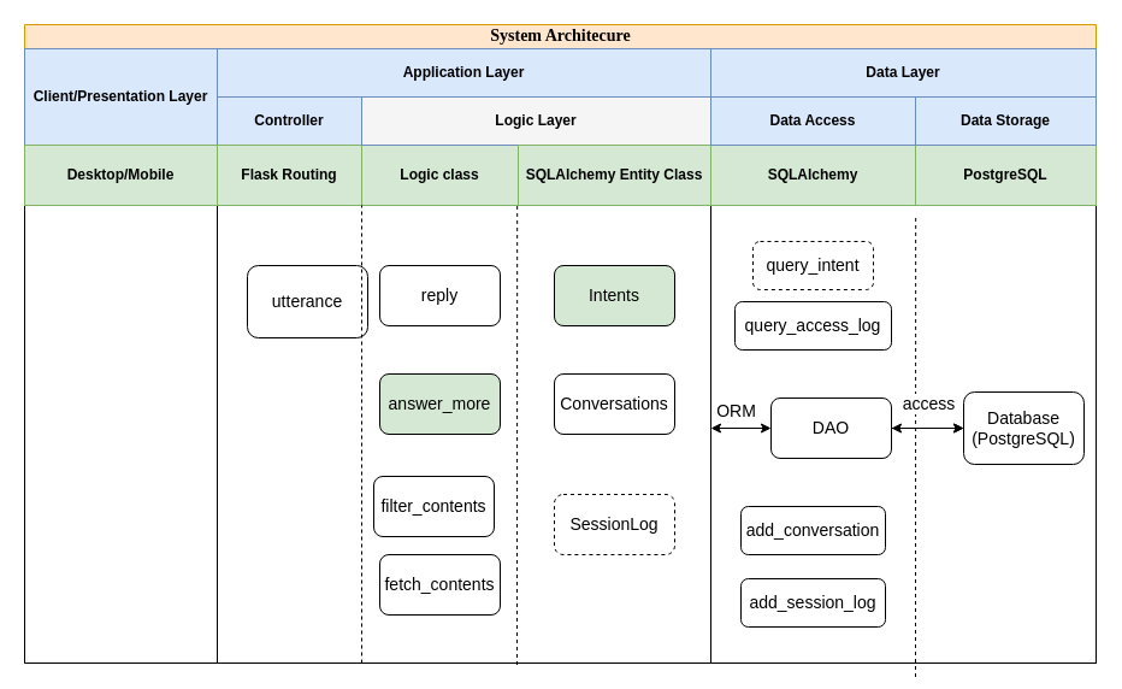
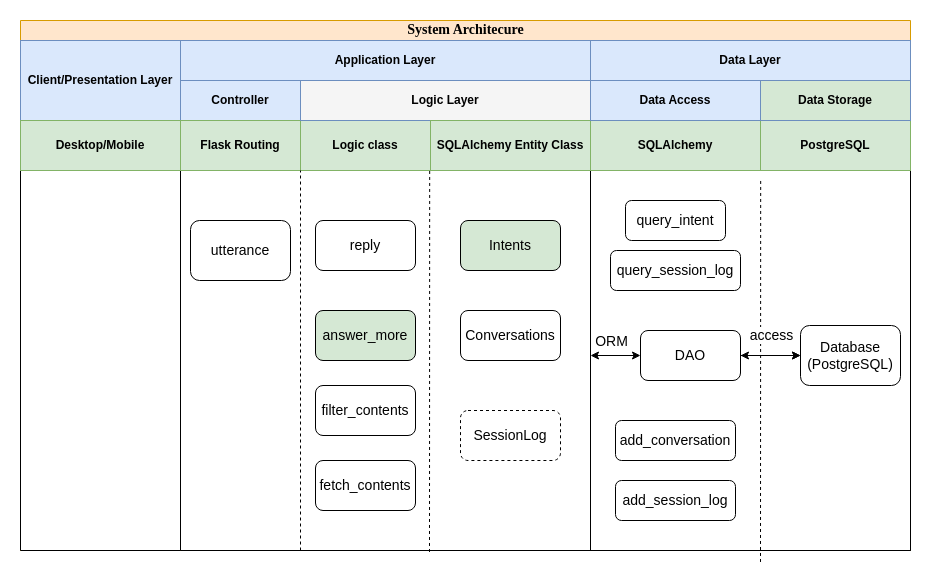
  <mxCell id="0" />
  <mxCell id="1" parent="0" />
  <mxCell id="2" value="&lt;font style=&quot;font-size: 14px&quot;&gt;System Architecure&lt;/font&gt;" style="swimlane;html=1;childLayout=stackLayout;startSize=20;rounded=0;shadow=0;labelBackgroundColor=none;strokeWidth=1;fontFamily=Verdana;fontSize=8;align=center;fillColor=#ffe6cc;strokeColor=#d79b00;" parent="1" vertex="1"><mxGeometry x="20" y="20" width="890" height="530" as="geometry" /></mxCell>
  <mxCell id="3" value="Lane 1" style="swimlane;html=1;startSize=130;" parent="2" vertex="1"><mxGeometry y="20" width="160" height="510" as="geometry" /></mxCell>
  <mxCell id="4" value="Client/Presentation Layer" style="rounded=0;whiteSpace=wrap;html=1;fillColor=#dae8fc;strokeColor=#6c8ebf;fontStyle=1" vertex="1" parent="3"><mxGeometry width="160" height="80" as="geometry" /></mxCell>
  <mxCell id="5" value="Desktop/Mobile" style="rounded=0;whiteSpace=wrap;html=1;fillColor=#d5e8d4;strokeColor=#82b366;fontStyle=1" vertex="1" parent="3"><mxGeometry y="80" width="160" height="50" as="geometry" /></mxCell>
  <mxCell id="6" value="Lane 2" style="swimlane;html=1;startSize=130;" parent="2" vertex="1"><mxGeometry x="160" y="20" width="730" height="510" as="geometry" /></mxCell>
  <mxCell id="7" value="Controller" style="rounded=0;whiteSpace=wrap;html=1;fillColor=#dae8fc;strokeColor=#6c8ebf;fontStyle=1" vertex="1" parent="6"><mxGeometry y="40" width="120" height="40" as="geometry" /></mxCell>
  <mxCell id="8" value="Flask Routing" style="rounded=0;whiteSpace=wrap;html=1;fillColor=#d5e8d4;strokeColor=#82b366;fontStyle=1" vertex="1" parent="6"><mxGeometry y="80" width="120" height="50" as="geometry" /></mxCell>
- <mxCell id="9" value="utterance" style="rounded=1;whiteSpace=wrap;html=1;fontSize=14;" vertex="1" parent="6"><mxGeometry x="25" y="180" width="100" height="60" as="geometry" /></mxCell>
+ <mxCell id="9" value="utterance" style="rounded=1;whiteSpace=wrap;html=1;fontSize=14;" vertex="1" parent="6"><mxGeometry x="10" y="180" width="100" height="60" as="geometry" /></mxCell>
  <mxCell id="10" value="fetch_contents" style="rounded=1;whiteSpace=wrap;html=1;fontSize=14;" vertex="1" parent="6"><mxGeometry x="135" y="420" width="100" height="50" as="geometry" /></mxCell>
  <mxCell id="11" value="answer_more" style="rounded=1;whiteSpace=wrap;html=1;fontSize=14;fillColor=#d5e8d4;" vertex="1" parent="6"><mxGeometry x="135" y="270" width="100" height="50" as="geometry" /></mxCell>
  <mxCell id="12" value="reply" style="rounded=1;whiteSpace=wrap;html=1;fontSize=14;" vertex="1" parent="6"><mxGeometry x="135" y="180" width="100" height="50" as="geometry" /></mxCell>
- <mxCell id="13" value="filter_contents" style="rounded=1;whiteSpace=wrap;html=1;fontSize=14;" vertex="1" parent="6"><mxGeometry x="130" y="355" width="100" height="50" as="geometry" /></mxCell>
+ <mxCell id="13" value="filter_contents" style="rounded=1;whiteSpace=wrap;html=1;fontSize=14;" vertex="1" parent="6"><mxGeometry x="135" y="345" width="100" height="50" as="geometry" /></mxCell>
  <mxCell id="14" value="Application Layer" style="rounded=0;whiteSpace=wrap;html=1;fillColor=#dae8fc;strokeColor=#6c8ebf;fontStyle=1" vertex="1" parent="6"><mxGeometry width="410" height="40" as="geometry" /></mxCell>
  <mxCell id="15" value="Logic class" style="rounded=0;whiteSpace=wrap;html=1;fillColor=#d5e8d4;strokeColor=#82b366;fontStyle=1" vertex="1" parent="6"><mxGeometry x="120" y="80" width="130" height="50" as="geometry" /></mxCell>
  <mxCell id="16" value="" style="endArrow=none;dashed=1;html=1;fontSize=14;entryX=0.326;entryY=0.252;entryDx=0;entryDy=0;entryPerimeter=0;" edge="1" parent="6"><mxGeometry width="50" height="50" relative="1" as="geometry"><mxPoint x="249" y="511.48" as="sourcePoint" /><mxPoint x="249.18" y="130.0" as="targetPoint" /></mxGeometry></mxCell>
  <mxCell id="17" value="Logic Layer" style="rounded=0;whiteSpace=wrap;html=1;fillColor=#f5f5f5;strokeColor=#6c8ebf;fontStyle=1;" vertex="1" parent="6"><mxGeometry x="120" y="40" width="290" height="40" as="geometry" /></mxCell>
  <mxCell id="18" style="edgeStyle=orthogonalEdgeStyle;rounded=0;orthogonalLoop=1;jettySize=auto;html=1;exitX=0.5;exitY=1;exitDx=0;exitDy=0;" edge="1" parent="6" source="8" target="8"><mxGeometry relative="1" as="geometry" /></mxCell>
  <mxCell id="19" value="Intents" style="rounded=1;whiteSpace=wrap;html=1;fontSize=14;fillColor=#d5e8d4;" vertex="1" parent="6"><mxGeometry x="280" y="180" width="100" height="50" as="geometry" /></mxCell>
  <mxCell id="20" value="Conversations" style="rounded=1;whiteSpace=wrap;html=1;fontSize=14;" vertex="1" parent="6"><mxGeometry x="280" y="270" width="100" height="50" as="geometry" /></mxCell>
  <mxCell id="21" value="SessionLog" style="rounded=1;whiteSpace=wrap;html=1;fontSize=14;dashed=1;" vertex="1" parent="6"><mxGeometry x="280" y="370" width="100" height="50" as="geometry" /></mxCell>
  <mxCell id="22" value="SQLAlchemy Entity Class" style="rounded=0;whiteSpace=wrap;html=1;fillColor=#d5e8d4;strokeColor=#82b366;fontStyle=1" vertex="1" parent="6"><mxGeometry x="250" y="80" width="160" height="50" as="geometry" /></mxCell>
  <mxCell id="23" value="" style="endArrow=none;dashed=1;html=1;fontSize=14;entryX=0;entryY=1;entryDx=0;entryDy=0;" edge="1" parent="6" target="15"><mxGeometry width="50" height="50" relative="1" as="geometry"><mxPoint x="120" y="510" as="sourcePoint" /><mxPoint x="250" y="290" as="targetPoint" /><Array as="points" /></mxGeometry></mxCell>
  <mxCell id="24" value="Lane 3" style="swimlane;html=1;startSize=130;" parent="6" vertex="1"><mxGeometry x="410" width="320" height="510" as="geometry" /></mxCell>
- <mxCell id="25" value="query_intent" style="rounded=1;whiteSpace=wrap;html=1;fontSize=14;dashed=1;" vertex="1" parent="24"><mxGeometry x="35" y="160" width="100" height="40" as="geometry" /></mxCell>
- <mxCell id="26" value="query_access_log" style="rounded=1;whiteSpace=wrap;html=1;fontSize=14;" vertex="1" parent="24"><mxGeometry x="20" y="210" width="130" height="40" as="geometry" /></mxCell>
+ <mxCell id="25" value="query_intent" style="rounded=1;whiteSpace=wrap;html=1;fontSize=14;" vertex="1" parent="24"><mxGeometry x="35" y="160" width="100" height="40" as="geometry" /></mxCell>
+ <mxCell id="26" value="query_session_log" style="rounded=1;whiteSpace=wrap;html=1;fontSize=14;" vertex="1" parent="24"><mxGeometry x="20" y="210" width="130" height="40" as="geometry" /></mxCell>
  <mxCell id="27" value="add_conversation" style="rounded=1;whiteSpace=wrap;html=1;fontSize=14;" vertex="1" parent="24"><mxGeometry x="25" y="380" width="120" height="40" as="geometry" /></mxCell>
  <mxCell id="28" value="add_session_log" style="rounded=1;whiteSpace=wrap;html=1;fontSize=14;" vertex="1" parent="24"><mxGeometry x="25" y="440" width="120" height="40" as="geometry" /></mxCell>
  <mxCell id="29" value="DAO" style="rounded=1;whiteSpace=wrap;html=1;fontSize=14;" vertex="1" parent="24"><mxGeometry x="50" y="290" width="100" height="50" as="geometry" /></mxCell>
  <mxCell id="30" value="SQLAlchemy" style="rounded=0;whiteSpace=wrap;html=1;fillColor=#d5e8d4;strokeColor=#82b366;fontStyle=1" vertex="1" parent="24"><mxGeometry y="80" width="170" height="50" as="geometry" /></mxCell>
  <mxCell id="31" value="Data Access" style="rounded=0;whiteSpace=wrap;html=1;fillColor=#dae8fc;strokeColor=#6c8ebf;fontStyle=1" vertex="1" parent="24"><mxGeometry y="40" width="170" height="40" as="geometry" /></mxCell>
  <mxCell id="32" value="" style="endArrow=none;dashed=1;html=1;fontSize=14;entryX=0.326;entryY=0.252;entryDx=0;entryDy=0;entryPerimeter=0;" edge="1" parent="24"><mxGeometry width="50" height="50" relative="1" as="geometry"><mxPoint x="170" y="521.48" as="sourcePoint" /><mxPoint x="170.18" y="140" as="targetPoint" /></mxGeometry></mxCell>
  <mxCell id="33" value="access" style="edgeLabel;html=1;align=center;verticalAlign=middle;resizable=0;points=[];fontSize=14;" vertex="1" connectable="0" parent="32"><mxGeometry x="0.16" y="3" relative="1" as="geometry"><mxPoint x="12.9" y="-5.48" as="offset" /></mxGeometry></mxCell>
  <mxCell id="34" value="" style="edgeStyle=orthogonalEdgeStyle;rounded=0;orthogonalLoop=1;jettySize=auto;html=1;fontSize=14;" edge="1" parent="24" source="29" target="41"><mxGeometry relative="1" as="geometry" /></mxCell>
  <mxCell id="35" value="PostgreSQL" style="rounded=0;whiteSpace=wrap;html=1;fillColor=#d5e8d4;strokeColor=#82b366;fontStyle=1" vertex="1" parent="24"><mxGeometry x="170" y="80" width="150" height="50" as="geometry" /></mxCell>
  <mxCell id="36" value="Data Layer" style="rounded=0;whiteSpace=wrap;html=1;fillColor=#dae8fc;strokeColor=#6c8ebf;fontStyle=1" vertex="1" parent="24"><mxGeometry width="320" height="40" as="geometry" /></mxCell>
- <mxCell id="37" value="Data Storage" style="rounded=0;whiteSpace=wrap;html=1;fillColor=#dae8fc;strokeColor=#6c8ebf;fontStyle=1" vertex="1" parent="24"><mxGeometry x="170" y="40" width="150" height="40" as="geometry" /></mxCell>
+ <mxCell id="37" value="Data Storage" style="rounded=0;whiteSpace=wrap;html=1;fillColor=#d5e8d4;strokeColor=#6c8ebf;fontStyle=1;" vertex="1" parent="24"><mxGeometry x="170" y="40" width="150" height="40" as="geometry" /></mxCell>
  <mxCell id="38" value="" style="endArrow=classic;startArrow=classic;html=1;fontSize=14;entryX=0;entryY=0.5;entryDx=0;entryDy=0;exitX=1;exitY=0.5;exitDx=0;exitDy=0;" edge="1" parent="24" source="29" target="41"><mxGeometry width="50" height="50" relative="1" as="geometry"><mxPoint x="150" y="360" as="sourcePoint" /><mxPoint x="200" y="310" as="targetPoint" /></mxGeometry></mxCell>
  <mxCell id="39" value="" style="endArrow=classic;startArrow=classic;html=1;fontSize=14;entryX=0;entryY=0.5;entryDx=0;entryDy=0;" edge="1" parent="24" target="29"><mxGeometry width="50" height="50" relative="1" as="geometry"><mxPoint y="315" as="sourcePoint" /><mxPoint x="50" y="310" as="targetPoint" /></mxGeometry></mxCell>
  <mxCell id="40" value="ORM" style="edgeLabel;html=1;align=center;verticalAlign=middle;resizable=0;points=[];fontSize=14;" vertex="1" connectable="0" parent="39"><mxGeometry x="0.337" y="-1" relative="1" as="geometry"><mxPoint x="-13" y="-16" as="offset" /></mxGeometry></mxCell>
  <mxCell id="41" value="Database&lt;br&gt;(PostgreSQL)" style="rounded=1;whiteSpace=wrap;html=1;fontSize=14;" vertex="1" parent="24"><mxGeometry x="210" y="285" width="100" height="60" as="geometry" /></mxCell>
